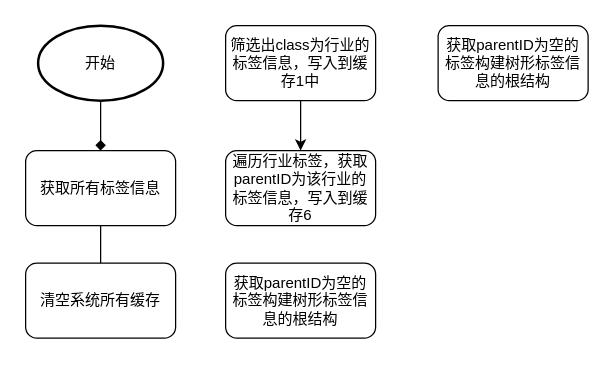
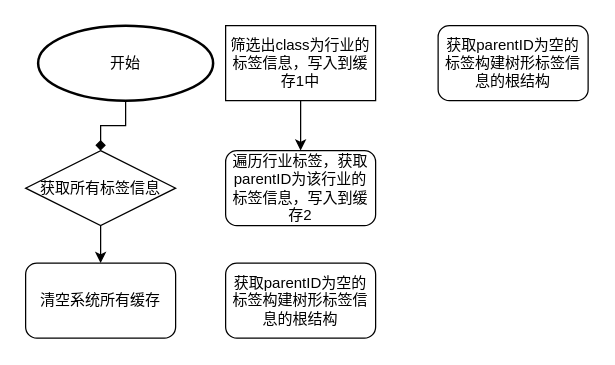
  <mxCell id="0" />
  <mxCell id="1" parent="0" />
  <mxCell id="2" style="edgeStyle=orthogonalEdgeStyle;rounded=0;orthogonalLoop=1;jettySize=auto;html=1;exitX=0.5;exitY=1;exitDx=0;exitDy=0;exitPerimeter=0;entryX=0.5;entryY=0;entryDx=0;entryDy=0;endArrow=diamond;" edge="1" parent="1" source="3" target="5"><mxGeometry relative="1" as="geometry" /></mxCell>
- <mxCell id="3" value="开始" style="strokeWidth=2;html=1;shape=mxgraph.flowchart.start_1;whiteSpace=wrap;" vertex="1" parent="1"><mxGeometry x="30" y="20" width="100" height="60" as="geometry" /></mxCell>
- <mxCell id="4" style="edgeStyle=orthogonalEdgeStyle;rounded=0;orthogonalLoop=1;jettySize=auto;html=1;exitX=0.5;exitY=1;exitDx=0;exitDy=0;endArrow=none;" edge="1" parent="1" source="5" target="9"><mxGeometry relative="1" as="geometry" /></mxCell>
- <mxCell id="5" value="获取所有标签信息" style="rounded=1;whiteSpace=wrap;html=1;" vertex="1" parent="1"><mxGeometry x="20" y="120" width="120" height="60" as="geometry" /></mxCell>
+ <mxCell id="3" value="开始" style="strokeWidth=2;html=1;shape=mxgraph.flowchart.start_1;whiteSpace=wrap;" vertex="1" parent="1"><mxGeometry x="30" y="20" width="140" height="60" as="geometry" /></mxCell>
+ <mxCell id="4" style="edgeStyle=orthogonalEdgeStyle;rounded=0;orthogonalLoop=1;jettySize=auto;html=1;exitX=0.5;exitY=1;exitDx=0;exitDy=0;" edge="1" parent="1" source="5" target="9"><mxGeometry relative="1" as="geometry" /></mxCell>
+ <mxCell id="5" value="获取所有标签信息" style="rhombus;whiteSpace=wrap;html=1;" vertex="1" parent="1"><mxGeometry x="20" y="120" width="120" height="60" as="geometry" /></mxCell>
  <mxCell id="6" style="edgeStyle=orthogonalEdgeStyle;rounded=0;orthogonalLoop=1;jettySize=auto;html=1;exitX=0.5;exitY=1;exitDx=0;exitDy=0;entryX=0.5;entryY=0;entryDx=0;entryDy=0;" edge="1" parent="1" source="7" target="8"><mxGeometry relative="1" as="geometry" /></mxCell>
- <mxCell id="7" value="筛选出class为行业的标签信息，写入到缓存1中" style="rounded=1;whiteSpace=wrap;html=1;" vertex="1" parent="1"><mxGeometry x="180" y="20" width="120" height="60" as="geometry" /></mxCell>
- <mxCell id="8" value="遍历行业标签，获取parentID为该行业的标签信息，写入到缓存6" style="rounded=1;whiteSpace=wrap;html=1;" vertex="1" parent="1"><mxGeometry x="180" y="120" width="120" height="60" as="geometry" /></mxCell>
+ <mxCell id="7" value="筛选出class为行业的标签信息，写入到缓存1中" style="whiteSpace=wrap;html=1;rounded=0;" vertex="1" parent="1"><mxGeometry x="180" y="20" width="120" height="60" as="geometry" /></mxCell>
+ <mxCell id="8" value="遍历行业标签，获取parentID为该行业的标签信息，写入到缓存2" style="rounded=1;whiteSpace=wrap;html=1;" vertex="1" parent="1"><mxGeometry x="180" y="120" width="120" height="60" as="geometry" /></mxCell>
  <mxCell id="9" value="清空系统所有缓存" style="rounded=1;whiteSpace=wrap;html=1;" vertex="1" parent="1"><mxGeometry x="20" y="210" width="120" height="60" as="geometry" /></mxCell>
  <mxCell id="10" value="获取parentID为空的标签构建树形标签信息的根结构" style="rounded=1;whiteSpace=wrap;html=1;" vertex="1" parent="1"><mxGeometry x="180" y="210" width="120" height="60" as="geometry" /></mxCell>
  <mxCell id="11" value="获取parentID为空的标签构建树形标签信息的根结构" style="rounded=1;whiteSpace=wrap;html=1;" vertex="1" parent="1"><mxGeometry x="350" y="20" width="120" height="60" as="geometry" /></mxCell>
